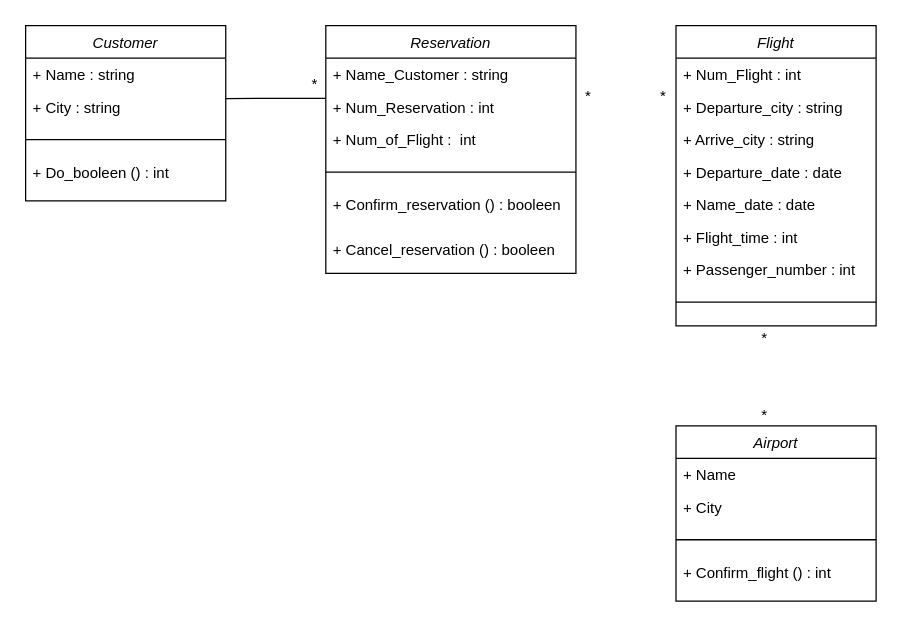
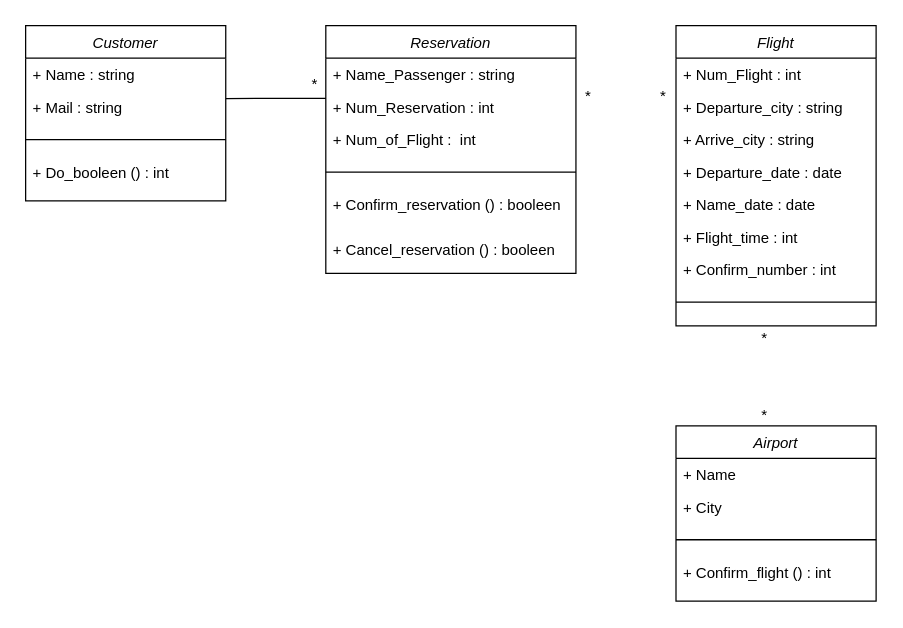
  <mxCell id="0" />
  <mxCell id="1" parent="0" />
  <mxCell id="2" value="Customer" style="swimlane;fontStyle=2;align=center;verticalAlign=top;childLayout=stackLayout;horizontal=1;startSize=26;horizontalStack=0;resizeParent=1;resizeLast=0;collapsible=1;marginBottom=0;rounded=0;shadow=0;strokeWidth=1;" parent="1" vertex="1"><mxGeometry x="20" y="20" width="160" height="140" as="geometry"><mxRectangle x="230" y="140" width="160" height="26" as="alternateBounds" /></mxGeometry></mxCell>
  <mxCell id="3" value="+ Name : string" style="text;align=left;verticalAlign=top;spacingLeft=4;spacingRight=4;overflow=hidden;rotatable=0;points=[[0,0.5],[1,0.5]];portConstraint=eastwest;" parent="2" vertex="1"><mxGeometry y="26" width="160" height="26" as="geometry" /></mxCell>
- <mxCell id="4" value="+ City : string" style="text;align=left;verticalAlign=top;spacingLeft=4;spacingRight=4;overflow=hidden;rotatable=0;points=[[0,0.5],[1,0.5]];portConstraint=eastwest;" parent="2" vertex="1"><mxGeometry y="52" width="160" height="26" as="geometry" /></mxCell>
+ <mxCell id="4" value="+ Mail : string" style="text;align=left;verticalAlign=top;spacingLeft=4;spacingRight=4;overflow=hidden;rotatable=0;points=[[0,0.5],[1,0.5]];portConstraint=eastwest;" parent="2" vertex="1"><mxGeometry y="52" width="160" height="26" as="geometry" /></mxCell>
  <mxCell id="5" value="" style="line;html=1;strokeWidth=1;align=left;verticalAlign=middle;spacingTop=-1;spacingLeft=3;spacingRight=3;rotatable=0;labelPosition=right;points=[];portConstraint=eastwest;" parent="2" vertex="1"><mxGeometry y="78" width="160" height="26" as="geometry" /></mxCell>
  <mxCell id="6" value="+ Do_booleen () : int" style="text;align=left;verticalAlign=top;spacingLeft=4;spacingRight=4;overflow=hidden;rotatable=0;points=[[0,0.5],[1,0.5]];portConstraint=eastwest;" parent="2" vertex="1"><mxGeometry y="104" width="160" height="26" as="geometry" /></mxCell>
  <mxCell id="7" value="Reservation" style="swimlane;fontStyle=2;align=center;verticalAlign=top;childLayout=stackLayout;horizontal=1;startSize=26;horizontalStack=0;resizeParent=1;resizeLast=0;collapsible=1;marginBottom=0;rounded=0;shadow=0;strokeWidth=1;" parent="1" vertex="1"><mxGeometry x="260" y="20" width="200" height="198" as="geometry"><mxRectangle x="230" y="140" width="160" height="26" as="alternateBounds" /></mxGeometry></mxCell>
- <mxCell id="8" value="+ Name_Customer : string" style="text;align=left;verticalAlign=top;spacingLeft=4;spacingRight=4;overflow=hidden;rotatable=0;points=[[0,0.5],[1,0.5]];portConstraint=eastwest;" parent="7" vertex="1"><mxGeometry y="26" width="200" height="26" as="geometry" /></mxCell>
+ <mxCell id="8" value="+ Name_Passenger : string" style="text;align=left;verticalAlign=top;spacingLeft=4;spacingRight=4;overflow=hidden;rotatable=0;points=[[0,0.5],[1,0.5]];portConstraint=eastwest;" parent="7" vertex="1"><mxGeometry y="26" width="200" height="26" as="geometry" /></mxCell>
  <mxCell id="9" value="+ Num_Reservation : int" style="text;align=left;verticalAlign=top;spacingLeft=4;spacingRight=4;overflow=hidden;rotatable=0;points=[[0,0.5],[1,0.5]];portConstraint=eastwest;" parent="7" vertex="1"><mxGeometry y="52" width="200" height="26" as="geometry" /></mxCell>
  <mxCell id="10" value="+ Num_of_Flight :  int" style="text;align=left;verticalAlign=top;spacingLeft=4;spacingRight=4;overflow=hidden;rotatable=0;points=[[0,0.5],[1,0.5]];portConstraint=eastwest;" parent="7" vertex="1"><mxGeometry y="78" width="200" height="26" as="geometry" /></mxCell>
  <mxCell id="11" value="" style="line;html=1;strokeWidth=1;align=left;verticalAlign=middle;spacingTop=-1;spacingLeft=3;spacingRight=3;rotatable=0;labelPosition=right;points=[];portConstraint=eastwest;" parent="7" vertex="1"><mxGeometry y="104" width="200" height="26" as="geometry" /></mxCell>
  <mxCell id="12" value="+ Confirm_reservation () : booleen" style="text;align=left;verticalAlign=top;spacingLeft=4;spacingRight=4;overflow=hidden;rotatable=0;points=[[0,0.5],[1,0.5]];portConstraint=eastwest;" parent="7" vertex="1"><mxGeometry y="130" width="200" height="36" as="geometry" /></mxCell>
  <mxCell id="13" value="+ Cancel_reservation () : booleen" style="text;align=left;verticalAlign=top;spacingLeft=4;spacingRight=4;overflow=hidden;rotatable=0;points=[[0,0.5],[1,0.5]];portConstraint=eastwest;" parent="7" vertex="1"><mxGeometry y="166" width="200" height="32" as="geometry" /></mxCell>
  <mxCell id="14" value="" style="endArrow=none;html=1;rounded=0;exitX=1.001;exitY=0.241;exitDx=0;exitDy=0;exitPerimeter=0;" parent="1" source="4" edge="1"><mxGeometry width="50" height="50" relative="1" as="geometry"><mxPoint x="200" y="170" as="sourcePoint" /><mxPoint x="260" y="78" as="targetPoint" /></mxGeometry></mxCell>
  <mxCell id="15" value="&lt;font style=&quot;font-size: 12px&quot;&gt;*&lt;/font&gt;" style="text;html=1;strokeColor=none;fillColor=none;align=center;verticalAlign=middle;whiteSpace=wrap;rounded=0;fontSize=17;" parent="1" vertex="1"><mxGeometry x="243" y="60" width="17" height="11" as="geometry" /></mxCell>
  <mxCell id="16" value="Flight" style="swimlane;fontStyle=2;align=center;verticalAlign=top;childLayout=stackLayout;horizontal=1;startSize=26;horizontalStack=0;resizeParent=1;resizeLast=0;collapsible=1;marginBottom=0;rounded=0;shadow=0;strokeWidth=1;" parent="1" vertex="1"><mxGeometry x="540" y="20" width="160" height="240" as="geometry"><mxRectangle x="230" y="140" width="160" height="26" as="alternateBounds" /></mxGeometry></mxCell>
  <mxCell id="17" value="+ Num_Flight : int" style="text;align=left;verticalAlign=top;spacingLeft=4;spacingRight=4;overflow=hidden;rotatable=0;points=[[0,0.5],[1,0.5]];portConstraint=eastwest;" parent="16" vertex="1"><mxGeometry y="26" width="160" height="26" as="geometry" /></mxCell>
  <mxCell id="18" value="+ Departure_city : string" style="text;align=left;verticalAlign=top;spacingLeft=4;spacingRight=4;overflow=hidden;rotatable=0;points=[[0,0.5],[1,0.5]];portConstraint=eastwest;" parent="16" vertex="1"><mxGeometry y="52" width="160" height="26" as="geometry" /></mxCell>
  <mxCell id="19" value="+ Arrive_city : string" style="text;align=left;verticalAlign=top;spacingLeft=4;spacingRight=4;overflow=hidden;rotatable=0;points=[[0,0.5],[1,0.5]];portConstraint=eastwest;" parent="16" vertex="1"><mxGeometry y="78" width="160" height="26" as="geometry" /></mxCell>
  <mxCell id="20" value="+ Departure_date : date" style="text;align=left;verticalAlign=top;spacingLeft=4;spacingRight=4;overflow=hidden;rotatable=0;points=[[0,0.5],[1,0.5]];portConstraint=eastwest;" parent="16" vertex="1"><mxGeometry y="104" width="160" height="26" as="geometry" /></mxCell>
  <mxCell id="21" value="+ Name_date : date" style="text;align=left;verticalAlign=top;spacingLeft=4;spacingRight=4;overflow=hidden;rotatable=0;points=[[0,0.5],[1,0.5]];portConstraint=eastwest;" parent="16" vertex="1"><mxGeometry y="130" width="160" height="26" as="geometry" /></mxCell>
  <mxCell id="22" value="+ Flight_time : int" style="text;align=left;verticalAlign=top;spacingLeft=4;spacingRight=4;overflow=hidden;rotatable=0;points=[[0,0.5],[1,0.5]];portConstraint=eastwest;" vertex="1" parent="16"><mxGeometry y="156" width="160" height="26" as="geometry" /></mxCell>
- <mxCell id="23" value="+ Passenger_number : int" style="text;align=left;verticalAlign=top;spacingLeft=4;spacingRight=4;overflow=hidden;rotatable=0;points=[[0,0.5],[1,0.5]];portConstraint=eastwest;" parent="16" vertex="1"><mxGeometry y="182" width="160" height="26" as="geometry" /></mxCell>
+ <mxCell id="23" value="+ Confirm_number : int" style="text;align=left;verticalAlign=top;spacingLeft=4;spacingRight=4;overflow=hidden;rotatable=0;points=[[0,0.5],[1,0.5]];portConstraint=eastwest;" parent="16" vertex="1"><mxGeometry y="182" width="160" height="26" as="geometry" /></mxCell>
  <mxCell id="24" value="" style="line;html=1;strokeWidth=1;align=left;verticalAlign=middle;spacingTop=-1;spacingLeft=3;spacingRight=3;rotatable=0;labelPosition=right;points=[];portConstraint=eastwest;" parent="16" vertex="1"><mxGeometry y="208" width="160" height="26" as="geometry" /></mxCell>
  <mxCell id="25" value="Airport" style="swimlane;fontStyle=2;align=center;verticalAlign=top;childLayout=stackLayout;horizontal=1;startSize=26;horizontalStack=0;resizeParent=1;resizeLast=0;collapsible=1;marginBottom=0;rounded=0;shadow=0;strokeWidth=1;" parent="1" vertex="1"><mxGeometry x="540" y="340" width="160" height="140" as="geometry"><mxRectangle x="230" y="140" width="160" height="26" as="alternateBounds" /></mxGeometry></mxCell>
  <mxCell id="26" value="+ Name" style="text;align=left;verticalAlign=top;spacingLeft=4;spacingRight=4;overflow=hidden;rotatable=0;points=[[0,0.5],[1,0.5]];portConstraint=eastwest;" parent="25" vertex="1"><mxGeometry y="26" width="160" height="26" as="geometry" /></mxCell>
  <mxCell id="27" value="+ City" style="text;align=left;verticalAlign=top;spacingLeft=4;spacingRight=4;overflow=hidden;rotatable=0;points=[[0,0.5],[1,0.5]];portConstraint=eastwest;" parent="25" vertex="1"><mxGeometry y="52" width="160" height="26" as="geometry" /></mxCell>
  <mxCell id="28" value="" style="line;html=1;strokeWidth=1;align=left;verticalAlign=middle;spacingTop=-1;spacingLeft=3;spacingRight=3;rotatable=0;labelPosition=right;points=[];portConstraint=eastwest;" parent="25" vertex="1"><mxGeometry y="78" width="160" height="26" as="geometry" /></mxCell>
  <mxCell id="29" value="+ Confirm_flight () : int" style="text;align=left;verticalAlign=top;spacingLeft=4;spacingRight=4;overflow=hidden;rotatable=0;points=[[0,0.5],[1,0.5]];portConstraint=eastwest;" parent="25" vertex="1"><mxGeometry y="104" width="160" height="26" as="geometry" /></mxCell>
  <mxCell id="30" value="&lt;font style=&quot;font-size: 12px&quot;&gt;*&lt;/font&gt;" style="text;html=1;strokeColor=none;fillColor=none;align=center;verticalAlign=middle;whiteSpace=wrap;rounded=0;fontSize=17;" parent="1" vertex="1"><mxGeometry x="520" y="71" width="20" height="10" as="geometry" /></mxCell>
  <mxCell id="31" value="&lt;font style=&quot;font-size: 12px&quot;&gt;*&lt;/font&gt;" style="text;html=1;strokeColor=none;fillColor=none;align=center;verticalAlign=middle;whiteSpace=wrap;rounded=0;fontSize=17;" parent="1" vertex="1"><mxGeometry x="460" y="71" width="20" height="10" as="geometry" /></mxCell>
  <mxCell id="32" value="&lt;font style=&quot;font-size: 12px&quot;&gt;*&lt;/font&gt;" style="text;html=1;strokeColor=none;fillColor=none;align=center;verticalAlign=middle;whiteSpace=wrap;rounded=0;fontSize=17;" parent="1" vertex="1"><mxGeometry x="600" y="322" width="22" height="18" as="geometry" /></mxCell>
  <mxCell id="33" value="&lt;font style=&quot;font-size: 12px&quot;&gt;*&lt;/font&gt;" style="text;html=1;strokeColor=none;fillColor=none;align=center;verticalAlign=middle;whiteSpace=wrap;rounded=0;fontSize=17;" parent="1" vertex="1"><mxGeometry x="600" y="260" width="22" height="18" as="geometry" /></mxCell>
